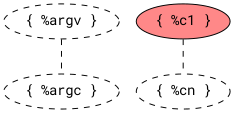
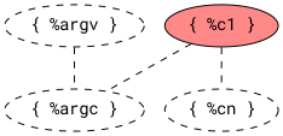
  graph {
    fontname="Roboto Mono"
    node [fontname="Roboto Mono" style=dashed]
    edge [fontname="Roboto Mono" style=dashed]
    "{ %argc }"
    "{ %cn }"
    "{ %argv }"
    "{ %c1 }" [fillcolor="#ff8888" style=filled]
    subgraph sub_1 {
      rank=same
      "{ %argc }"
      "{ %cn }"
    }
    subgraph sub_2 {
      rank=same
      "{ %argv }"
      "{ %c1 }"
    }
    "{ %argv }" -- "{ %argc }"
    "{ %argv }" -- "{ %cn }" [style=invis]
    "{ %argv }" -- "{ %c1 }" [style=invis]
+   "{ %c1 }" -- "{ %argc }"
    "{ %c1 }" -- "{ %cn }"
  }
